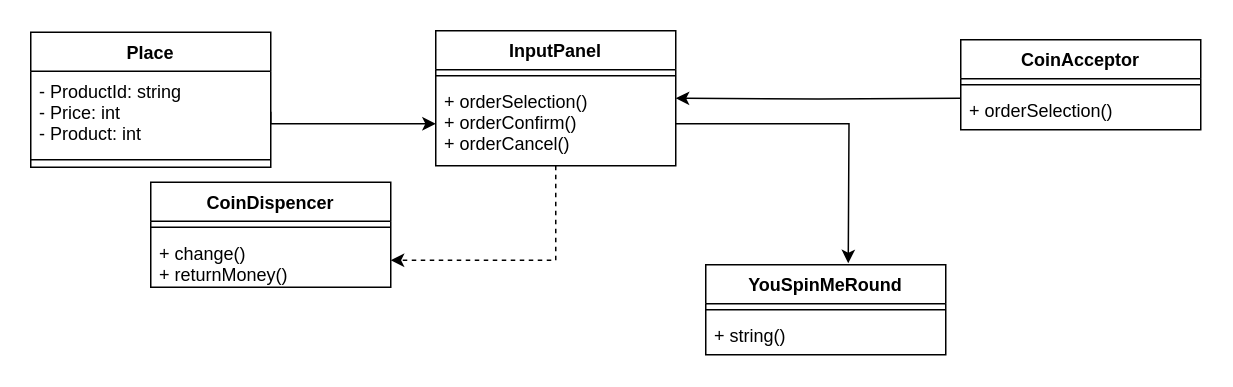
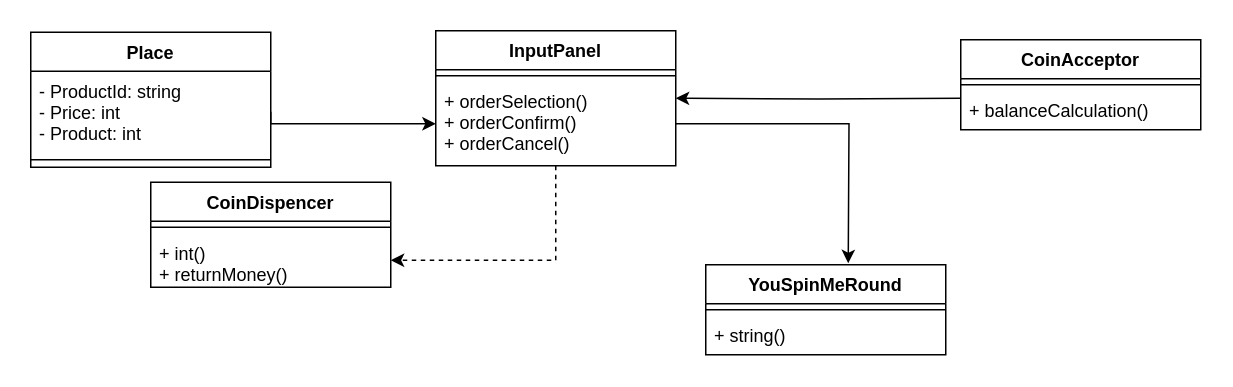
  <mxCell id="0" />
  <mxCell id="1" parent="0" />
  <mxCell id="2" value="Place" style="swimlane;fontStyle=1;align=center;verticalAlign=top;childLayout=stackLayout;horizontal=1;startSize=26;horizontalStack=0;resizeParent=1;resizeParentMax=0;resizeLast=0;collapsible=1;marginBottom=0;shadow=0;" parent="1" vertex="1"><mxGeometry x="20" y="21" width="160" height="90" as="geometry" /></mxCell>
  <mxCell id="3" value="- ProductId: string&#10;- Price: int&#10;- Product: int" style="text;strokeColor=none;fillColor=none;align=left;verticalAlign=top;spacingLeft=4;spacingRight=4;overflow=hidden;rotatable=0;points=[[0,0.5],[1,0.5]];portConstraint=eastwest;shadow=0;" parent="2" vertex="1"><mxGeometry y="26" width="160" height="54" as="geometry" /></mxCell>
  <mxCell id="4" value="" style="line;strokeWidth=1;fillColor=none;align=left;verticalAlign=middle;spacingTop=-1;spacingLeft=3;spacingRight=3;rotatable=0;labelPosition=right;points=[];portConstraint=eastwest;shadow=0;" parent="2" vertex="1"><mxGeometry y="80" width="160" height="10" as="geometry" /></mxCell>
  <mxCell id="5" style="edgeStyle=orthogonalEdgeStyle;rounded=0;orthogonalLoop=1;jettySize=auto;html=1;entryX=1;entryY=0.5;entryDx=0;entryDy=0;dashed=1;" parent="1" source="6" target="14" edge="1"><mxGeometry relative="1" as="geometry" /></mxCell>
  <mxCell id="6" value="InputPanel" style="swimlane;fontStyle=1;align=center;verticalAlign=top;childLayout=stackLayout;horizontal=1;startSize=26;horizontalStack=0;resizeParent=1;resizeParentMax=0;resizeLast=0;collapsible=1;marginBottom=0;shadow=0;" parent="1" vertex="1"><mxGeometry x="290" y="20" width="160" height="90" as="geometry" /></mxCell>
  <mxCell id="7" value="" style="line;strokeWidth=1;fillColor=none;align=left;verticalAlign=middle;spacingTop=-1;spacingLeft=3;spacingRight=3;rotatable=0;labelPosition=right;points=[];portConstraint=eastwest;shadow=0;" parent="6" vertex="1"><mxGeometry y="26" width="160" height="8" as="geometry" /></mxCell>
  <mxCell id="8" value="+ orderSelection()&#10;+ orderConfirm()&#10;+ orderCancel()" style="text;strokeColor=none;fillColor=none;align=left;verticalAlign=top;spacingLeft=4;spacingRight=4;overflow=hidden;rotatable=0;points=[[0,0.5],[1,0.5]];portConstraint=eastwest;shadow=0;" parent="6" vertex="1"><mxGeometry y="34" width="160" height="56" as="geometry" /></mxCell>
  <mxCell id="9" value="CoinAcceptor" style="swimlane;fontStyle=1;align=center;verticalAlign=top;childLayout=stackLayout;horizontal=1;startSize=26;horizontalStack=0;resizeParent=1;resizeParentMax=0;resizeLast=0;collapsible=1;marginBottom=0;shadow=0;" parent="1" vertex="1"><mxGeometry x="640" y="26" width="160" height="60" as="geometry" /></mxCell>
  <mxCell id="10" value="" style="line;strokeWidth=1;fillColor=none;align=left;verticalAlign=middle;spacingTop=-1;spacingLeft=3;spacingRight=3;rotatable=0;labelPosition=right;points=[];portConstraint=eastwest;shadow=0;" parent="9" vertex="1"><mxGeometry y="26" width="160" height="8" as="geometry" /></mxCell>
- <mxCell id="11" value="+ orderSelection()" style="text;strokeColor=none;fillColor=none;align=left;verticalAlign=top;spacingLeft=4;spacingRight=4;overflow=hidden;rotatable=0;points=[[0,0.5],[1,0.5]];portConstraint=eastwest;shadow=0;" parent="9" vertex="1"><mxGeometry y="34" width="160" height="26" as="geometry" /></mxCell>
+ <mxCell id="11" value="+ balanceCalculation()" style="text;strokeColor=none;fillColor=none;align=left;verticalAlign=top;spacingLeft=4;spacingRight=4;overflow=hidden;rotatable=0;points=[[0,0.5],[1,0.5]];portConstraint=eastwest;shadow=0;" parent="9" vertex="1"><mxGeometry y="34" width="160" height="26" as="geometry" /></mxCell>
  <mxCell id="12" value="CoinDispencer" style="swimlane;fontStyle=1;align=center;verticalAlign=top;childLayout=stackLayout;horizontal=1;startSize=26;horizontalStack=0;resizeParent=1;resizeParentMax=0;resizeLast=0;collapsible=1;marginBottom=0;shadow=0;strokeWidth=1;" parent="1" vertex="1"><mxGeometry x="100" y="121" width="160" height="70" as="geometry" /></mxCell>
  <mxCell id="13" value="" style="line;strokeWidth=1;fillColor=none;align=left;verticalAlign=middle;spacingTop=-1;spacingLeft=3;spacingRight=3;rotatable=0;labelPosition=right;points=[];portConstraint=eastwest;" parent="12" vertex="1"><mxGeometry y="26" width="160" height="8" as="geometry" /></mxCell>
- <mxCell id="14" value="+ change()&#10;+ returnMoney()" style="text;strokeColor=none;fillColor=none;align=left;verticalAlign=top;spacingLeft=4;spacingRight=4;overflow=hidden;rotatable=0;points=[[0,0.5],[1,0.5]];portConstraint=eastwest;" parent="12" vertex="1"><mxGeometry y="34" width="160" height="36" as="geometry" /></mxCell>
+ <mxCell id="14" value="+ int()&#10;+ returnMoney()" style="text;strokeColor=none;fillColor=none;align=left;verticalAlign=top;spacingLeft=4;spacingRight=4;overflow=hidden;rotatable=0;points=[[0,0.5],[1,0.5]];portConstraint=eastwest;" parent="12" vertex="1"><mxGeometry y="34" width="160" height="36" as="geometry" /></mxCell>
  <mxCell id="15" style="edgeStyle=orthogonalEdgeStyle;rounded=0;orthogonalLoop=1;jettySize=auto;html=1;exitX=1;exitY=0.5;exitDx=0;exitDy=0;entryX=0;entryY=0.5;entryDx=0;entryDy=0;" parent="1" source="3" target="8" edge="1"><mxGeometry relative="1" as="geometry"><Array as="points"><mxPoint x="180" y="82" /></Array><mxPoint x="260" y="96" as="targetPoint" /></mxGeometry></mxCell>
  <mxCell id="16" style="edgeStyle=orthogonalEdgeStyle;rounded=0;orthogonalLoop=1;jettySize=auto;html=1;exitX=0;exitY=0.5;exitDx=0;exitDy=0;entryX=1;entryY=0.5;entryDx=0;entryDy=0;" parent="1" target="6" edge="1"><mxGeometry relative="1" as="geometry"><mxPoint x="640" y="65" as="sourcePoint" /></mxGeometry></mxCell>
  <mxCell id="17" style="edgeStyle=orthogonalEdgeStyle;rounded=0;orthogonalLoop=1;jettySize=auto;html=1;exitX=1;exitY=0.5;exitDx=0;exitDy=0;entryX=1;entryY=0.5;entryDx=0;entryDy=0;" parent="1" source="8" edge="1"><mxGeometry relative="1" as="geometry"><mxPoint x="565" y="175" as="targetPoint" /></mxGeometry></mxCell>
  <mxCell id="18" value="YouSpinMeRound" style="swimlane;fontStyle=1;align=center;verticalAlign=top;childLayout=stackLayout;horizontal=1;startSize=26;horizontalStack=0;resizeParent=1;resizeParentMax=0;resizeLast=0;collapsible=1;marginBottom=0;" parent="1" vertex="1"><mxGeometry x="470" y="176" width="160" height="60" as="geometry" /></mxCell>
  <mxCell id="19" value="" style="line;strokeWidth=1;fillColor=none;align=left;verticalAlign=middle;spacingTop=-1;spacingLeft=3;spacingRight=3;rotatable=0;labelPosition=right;points=[];portConstraint=eastwest;" parent="18" vertex="1"><mxGeometry y="26" width="160" height="8" as="geometry" /></mxCell>
  <mxCell id="20" value="+ string()" style="text;strokeColor=none;fillColor=none;align=left;verticalAlign=top;spacingLeft=4;spacingRight=4;overflow=hidden;rotatable=0;points=[[0,0.5],[1,0.5]];portConstraint=eastwest;" parent="18" vertex="1"><mxGeometry y="34" width="160" height="26" as="geometry" /></mxCell>
